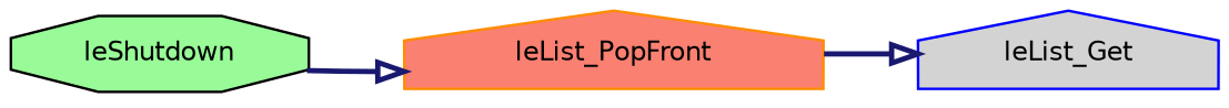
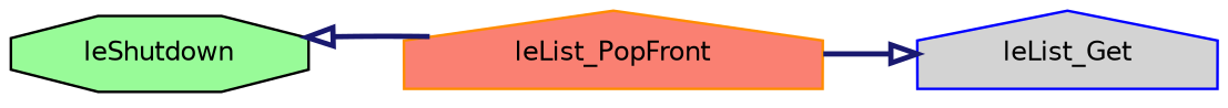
  digraph {
    rankdir=LR
    node [fontname=Helvetica fontsize=10 shape=house style=filled]
    edge [arrowhead=onormal color=midnightblue fontname=Helvetica fontsize=10 labelfontname=Helvetica labelfontsize=10 style=bold]
    n1 [color=black fillcolor=palegreen fontcolor=black height=0.2 label=leShutdown shape=octagon width=0.4]
    n2 [color=darkorange fillcolor=salmon height=0.2 label=leList_PopFront width=0.4]
    n3 [color=blue fillcolor=lightgrey height=0.2 label=leList_Get width=0.4]
-   n1 -> n2
+   n2 -> n1
    n2 -> n3
  }
